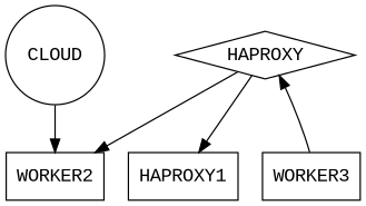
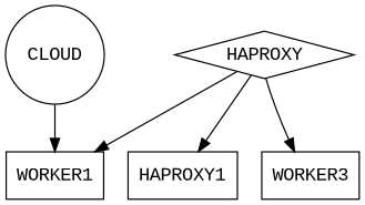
  digraph {
    fontname="Liberation Mono"
    node [fontname="Liberation Mono" shape=box]
    edge [fontname="Liberation Mono"]
    HAPROXY [shape=diamond]
    n2 [label=HAPROXY1]
-   WORKER2
+   WORKER2 [label=WORKER1]
    WORKER3
    CLOUD [shape=circle]
    HAPROXY -> n2
    HAPROXY -> WORKER2
-   WORKER3 -> HAPROXY
+   HAPROXY -> WORKER3
    CLOUD -> WORKER2
  }
